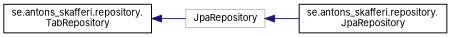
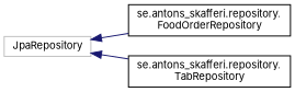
  digraph {
    fontname=Inter
    rankdir=LR
    node [color=black fillcolor=white fontname=Inter fontsize=10 shape=record style=filled]
    edge [color=midnightblue dir=back fontname=Inter fontsize=10 labelfontname=Helvetica labelfontsize=10 style=solid]
    n1 [color=grey75 height=0.2 label=JpaRepository width=0.4]
-   n2 [height=0.2 label="se.antons_skafferi.repository.\lJpaRepository" width=0.4]
+   n2 [height=0.2 label="se.antons_skafferi.repository.\lFoodOrderRepository" width=0.4]
    n3 [height=0.2 label="se.antons_skafferi.repository.\lTabRepository" width=0.4]
    n1 -> n2
-   n3 -> n1
+   n1 -> n3
  }
